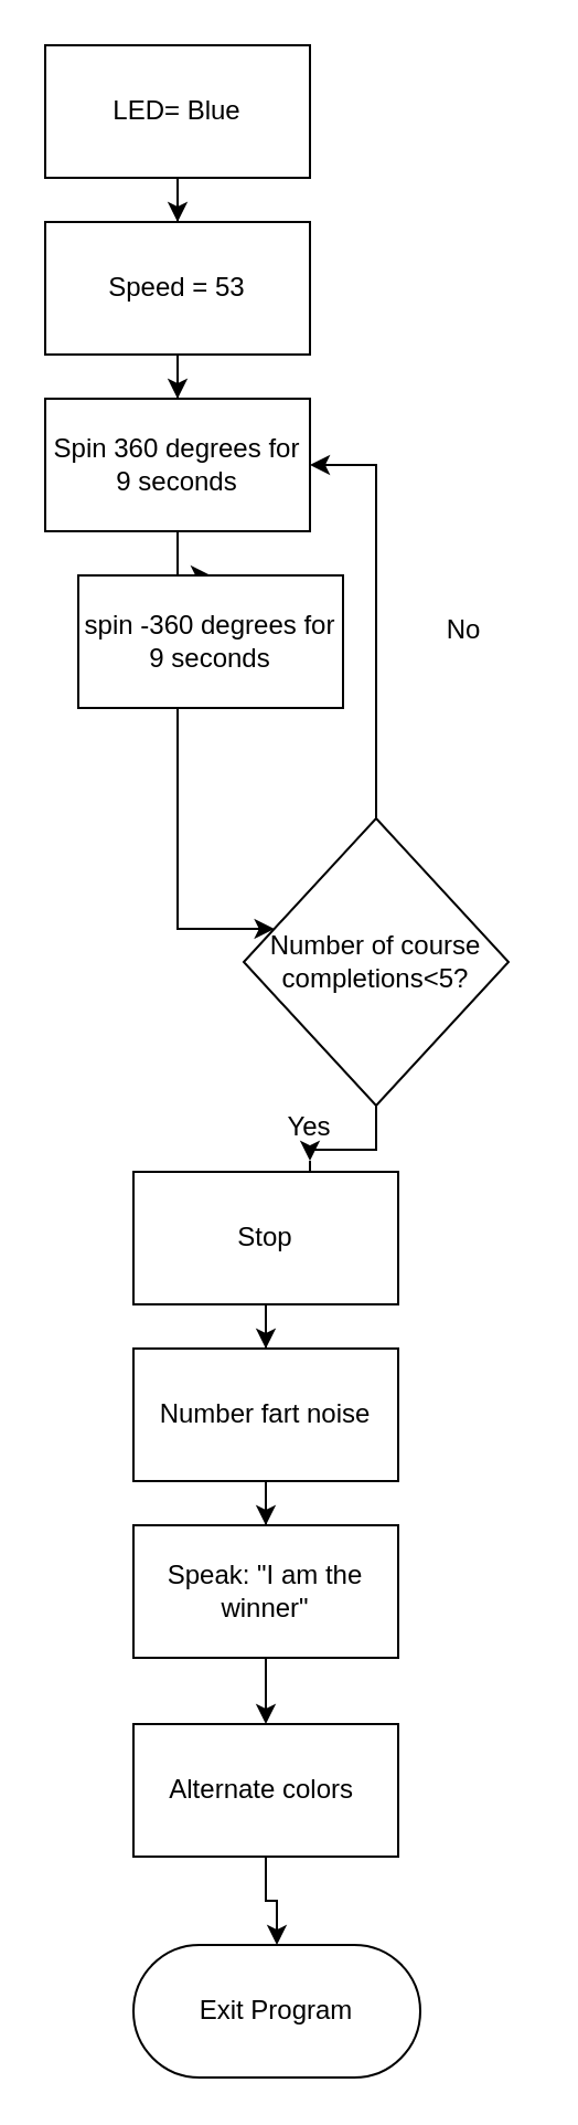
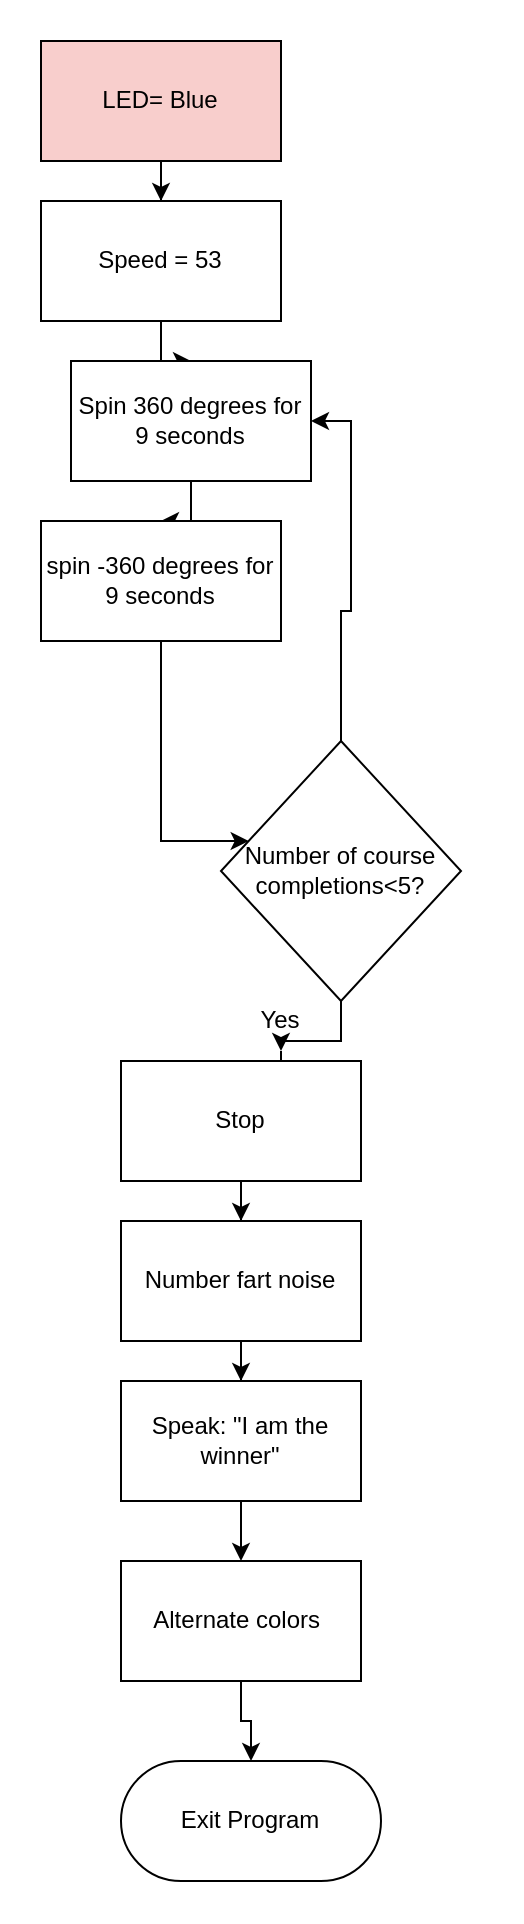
  <mxCell id="0" />
  <mxCell id="1" parent="0" />
  <mxCell id="2" style="edgeStyle=orthogonalEdgeStyle;rounded=0;orthogonalLoop=1;jettySize=auto;html=1;" edge="1" parent="1" source="3" target="5"><mxGeometry relative="1" as="geometry" /></mxCell>
- <mxCell id="3" value="LED= Blue" style="rounded=0;whiteSpace=wrap;html=1;" vertex="1" parent="1"><mxGeometry x="20" y="20" width="120" height="60" as="geometry" /></mxCell>
+ <mxCell id="3" value="LED= Blue" style="rounded=0;whiteSpace=wrap;html=1;fillColor=#f8cecc;" vertex="1" parent="1"><mxGeometry x="20" y="20" width="120" height="60" as="geometry" /></mxCell>
  <mxCell id="4" style="edgeStyle=orthogonalEdgeStyle;rounded=0;orthogonalLoop=1;jettySize=auto;html=1;" edge="1" parent="1" source="5" target="7"><mxGeometry relative="1" as="geometry" /></mxCell>
  <mxCell id="5" value="Speed = 53" style="rounded=0;whiteSpace=wrap;html=1;" vertex="1" parent="1"><mxGeometry x="20" y="100" width="120" height="60" as="geometry" /></mxCell>
  <mxCell id="6" style="edgeStyle=orthogonalEdgeStyle;rounded=0;orthogonalLoop=1;jettySize=auto;html=1;" edge="1" parent="1" source="7" target="12"><mxGeometry relative="1" as="geometry" /></mxCell>
- <mxCell id="7" value="Spin 360 degrees for 9 seconds" style="rounded=0;whiteSpace=wrap;html=1;" vertex="1" parent="1"><mxGeometry x="20" y="180" width="120" height="60" as="geometry" /></mxCell>
+ <mxCell id="7" value="Spin 360 degrees for 9 seconds" style="rounded=0;whiteSpace=wrap;html=1;" vertex="1" parent="1"><mxGeometry x="35" y="180" width="120" height="60" as="geometry" /></mxCell>
  <mxCell id="8" style="edgeStyle=orthogonalEdgeStyle;rounded=0;orthogonalLoop=1;jettySize=auto;html=1;entryX=1;entryY=0.5;entryDx=0;entryDy=0;" edge="1" parent="1" source="10" target="7"><mxGeometry relative="1" as="geometry" /></mxCell>
  <mxCell id="9" style="edgeStyle=orthogonalEdgeStyle;rounded=0;orthogonalLoop=1;jettySize=auto;html=1;" edge="1" parent="1" source="24" target="15"><mxGeometry relative="1" as="geometry" /></mxCell>
  <mxCell id="10" value="Number of course completions&amp;lt;5?" style="rhombus;whiteSpace=wrap;html=1;" vertex="1" parent="1"><mxGeometry x="110" y="370" width="120" height="130" as="geometry" /></mxCell>
  <mxCell id="11" style="edgeStyle=orthogonalEdgeStyle;rounded=0;orthogonalLoop=1;jettySize=auto;html=1;" edge="1" parent="1" source="12" target="10"><mxGeometry relative="1" as="geometry"><Array as="points"><mxPoint x="80" y="420" /></Array></mxGeometry></mxCell>
- <mxCell id="12" value="spin -360 degrees for 9 seconds" style="rounded=0;whiteSpace=wrap;html=1;" vertex="1" parent="1"><mxGeometry x="35" y="260" width="120" height="60" as="geometry" /></mxCell>
- <mxCell id="13" value="No" style="text;html=1;strokeColor=none;fillColor=none;align=center;verticalAlign=middle;whiteSpace=wrap;rounded=0;" vertex="1" parent="1"><mxGeometry x="180" y="270" width="60" height="30" as="geometry" /></mxCell>
+ <mxCell id="12" value="spin -360 degrees for 9 seconds" style="rounded=0;whiteSpace=wrap;html=1;" vertex="1" parent="1"><mxGeometry x="20" y="260" width="120" height="60" as="geometry" /></mxCell>
  <mxCell id="14" style="edgeStyle=orthogonalEdgeStyle;rounded=0;orthogonalLoop=1;jettySize=auto;html=1;" edge="1" parent="1" source="15" target="17"><mxGeometry relative="1" as="geometry" /></mxCell>
  <mxCell id="15" value="Stop" style="rounded=0;whiteSpace=wrap;html=1;" vertex="1" parent="1"><mxGeometry x="60" y="530" width="120" height="60" as="geometry" /></mxCell>
  <mxCell id="16" style="edgeStyle=orthogonalEdgeStyle;rounded=0;orthogonalLoop=1;jettySize=auto;html=1;" edge="1" parent="1" source="17" target="19"><mxGeometry relative="1" as="geometry" /></mxCell>
  <mxCell id="17" value="Number fart noise" style="rounded=0;whiteSpace=wrap;html=1;" vertex="1" parent="1"><mxGeometry x="60" y="610" width="120" height="60" as="geometry" /></mxCell>
  <mxCell id="18" style="edgeStyle=orthogonalEdgeStyle;rounded=0;orthogonalLoop=1;jettySize=auto;html=1;" edge="1" parent="1" source="19" target="21"><mxGeometry relative="1" as="geometry" /></mxCell>
  <mxCell id="19" value="Speak: &quot;I am the winner&quot;" style="rounded=0;whiteSpace=wrap;html=1;" vertex="1" parent="1"><mxGeometry x="60" y="690" width="120" height="60" as="geometry" /></mxCell>
  <mxCell id="20" style="edgeStyle=orthogonalEdgeStyle;rounded=0;orthogonalLoop=1;jettySize=auto;html=1;" edge="1" parent="1" source="21" target="22"><mxGeometry relative="1" as="geometry" /></mxCell>
  <mxCell id="21" value="Alternate colors&amp;nbsp;" style="rounded=0;whiteSpace=wrap;html=1;" vertex="1" parent="1"><mxGeometry x="60" y="780" width="120" height="60" as="geometry" /></mxCell>
  <mxCell id="22" value="Exit Program" style="html=1;dashed=0;whiteSpace=wrap;shape=mxgraph.dfd.start" vertex="1" parent="1"><mxGeometry x="60" y="880" width="130" height="60" as="geometry" /></mxCell>
  <mxCell id="23" value="" style="edgeStyle=orthogonalEdgeStyle;rounded=0;orthogonalLoop=1;jettySize=auto;html=1;" edge="1" parent="1" source="10" target="24"><mxGeometry relative="1" as="geometry"><mxPoint x="170" y="500" as="sourcePoint" /><mxPoint x="120" y="530" as="targetPoint" /></mxGeometry></mxCell>
  <mxCell id="24" value="Yes" style="text;html=1;strokeColor=none;fillColor=none;align=center;verticalAlign=middle;whiteSpace=wrap;rounded=0;" vertex="1" parent="1"><mxGeometry x="110" y="495" width="60" height="30" as="geometry" /></mxCell>
